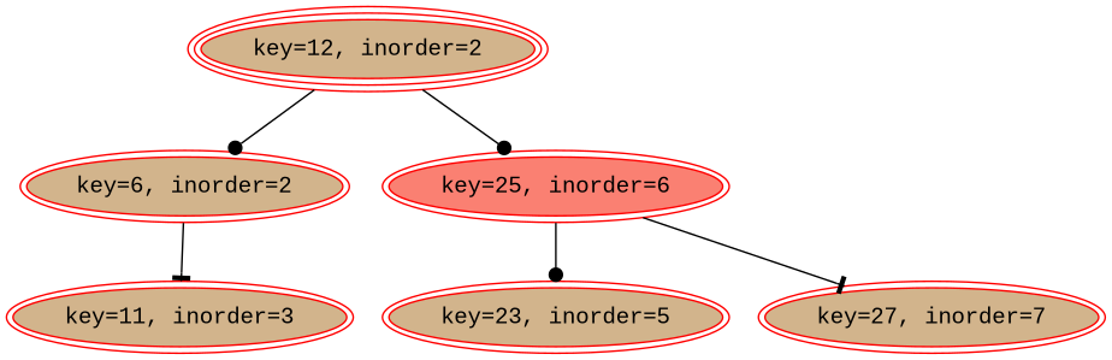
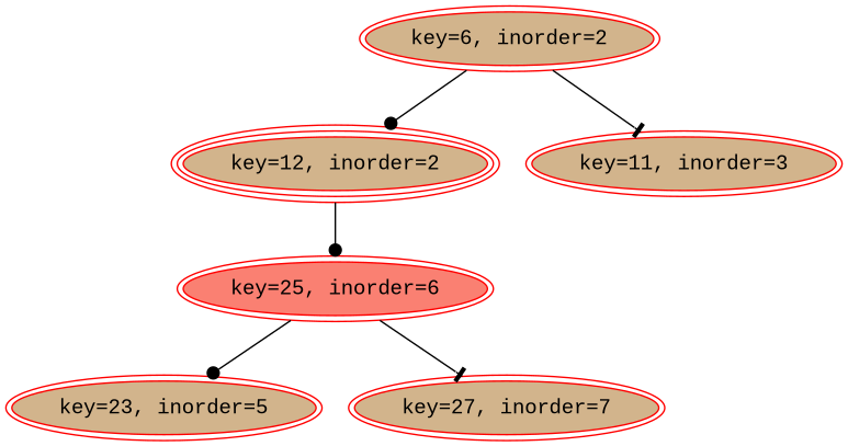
  digraph {
    fontname="Liberation Mono"
    node [color=red fillcolor=tan fontname="Liberation Mono" peripheries=2 style=filled]
    edge [arrowhead=dot fontname="Liberation Mono"]
    n1 [label="key=12, inorder=2" peripheries=3]
    n2 [label="key=6, inorder=2"]
    n3 [fillcolor=salmon label="key=25, inorder=6"]
    n4 [label="key=11, inorder=3"]
    n5 [label="key=23, inorder=5"]
    n6 [label="key=27, inorder=7"]
-   n1 -> n2
+   n2 -> n1
    n1 -> n3
    n2 -> n4 [arrowhead=tee]
    n3 -> n5
    n3 -> n6 [arrowhead=tee]
  }
